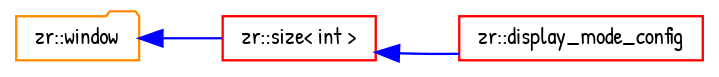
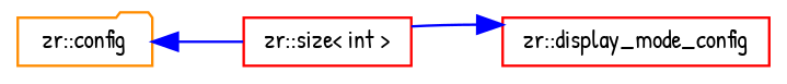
  digraph {
    fontname="Patrick Hand"
    rankdir=LR
    node [color=red fillcolor=white fontname="Patrick Hand" fontsize=10 shape=box style=filled]
    edge [color=blue dir=back fontname="Patrick Hand" fontsize=10 labelfontname=Helvetica labelfontsize=10 style=solid]
    n1 [height=0.2 label="zr::size\< int \>" width=0.4]
    n2 [height=0.2 label="zr::display_mode_config" width=0.4]
-   n3 [color=darkorange height=0.2 label="zr::window" shape=folder width=0.4]
-   n1 -> n2
+   n3 [color=darkorange height=0.2 label="zr::config" shape=folder width=0.4]
+   n2 -> n1
    n3 -> n1
  }
